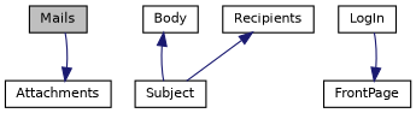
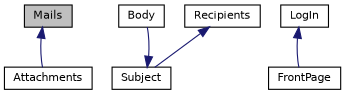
  digraph {
    node [color=black fillcolor=white fontname=Helvetica fontsize=10 shape=record style=filled]
    edge [color=midnightblue dir=back fontname=Helvetica fontsize=10 labelfontname=Helvetica labelfontsize=10 style=solid]
    n1 [fillcolor=grey75 fontcolor=black height=0.2 label=Mails width=0.4]
    n2 [height=0.2 label=Attachments width=0.4]
    n3 [height=0.2 label=Body width=0.4]
    n4 [height=0.2 label=Subject width=0.4]
    n5 [height=0.2 label=Recipients width=0.4]
    n6 [height=0.2 label=LogIn width=0.4]
    n7 [height=0.2 label=FrontPage width=0.4]
-   n2 -> n1
-   n3 -> n4
+   n1 -> n2
+   n4 -> n3
    n5 -> n4
-   n7 -> n6
+   n6 -> n7
  }
